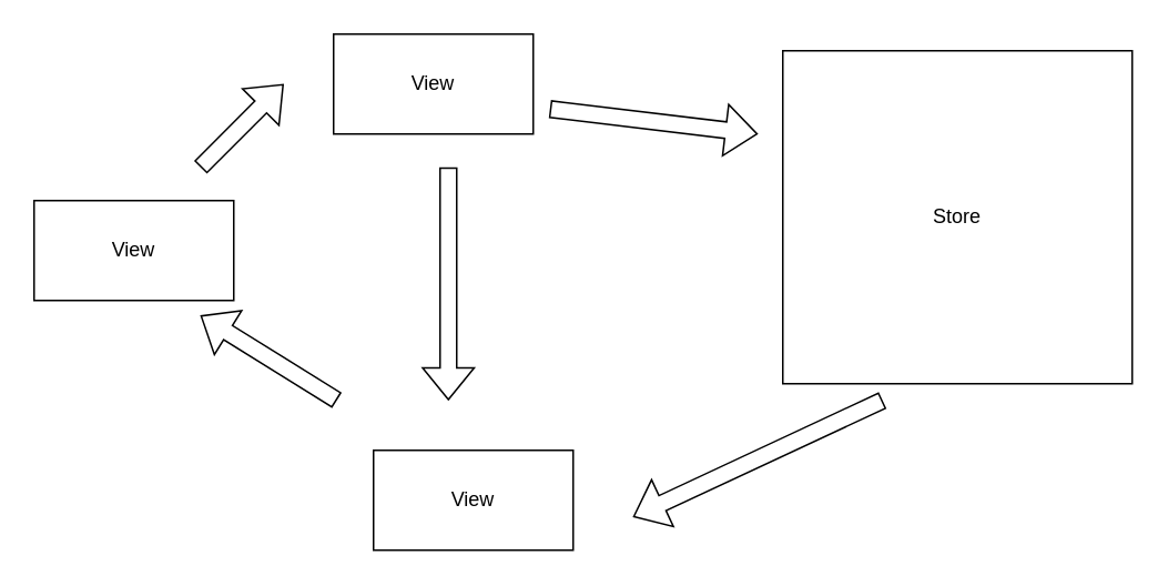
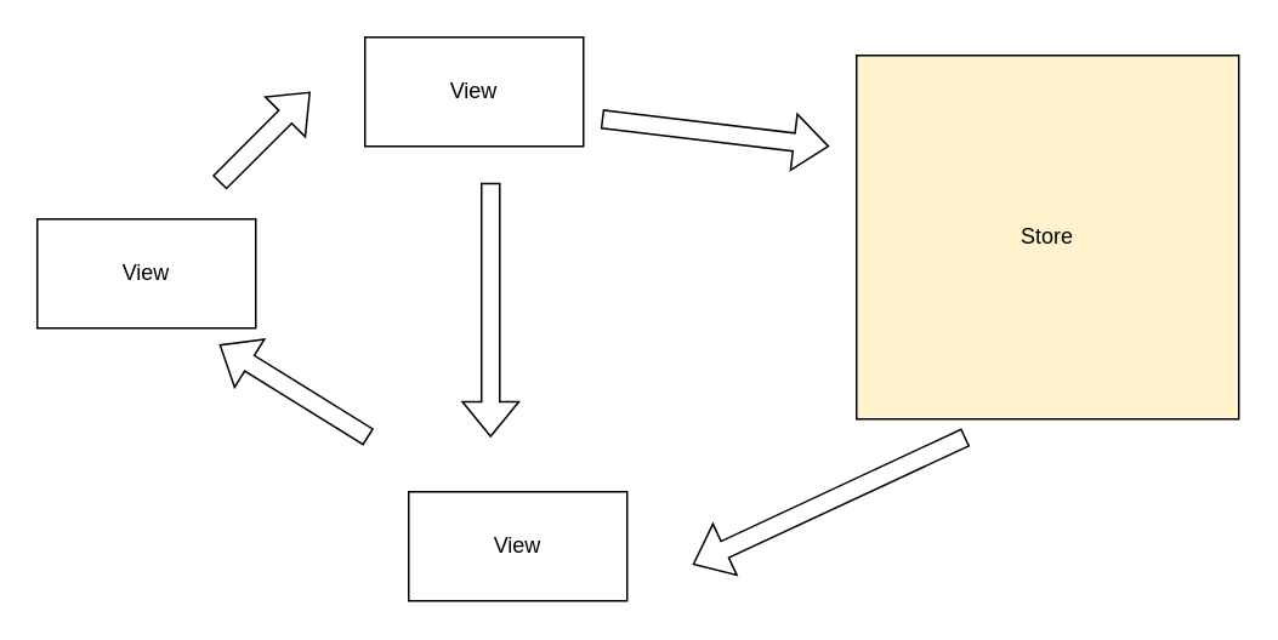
  <mxCell id="0" />
  <mxCell id="1" parent="0" />
  <mxCell id="2" value="View" style="rounded=0;whiteSpace=wrap;html=1;" vertex="1" parent="1"><mxGeometry x="224" y="270" width="120" height="60" as="geometry" /></mxCell>
  <mxCell id="3" value="" style="shape=flexArrow;endArrow=classic;html=1;rounded=0;" edge="1" parent="1"><mxGeometry width="50" height="50" relative="1" as="geometry"><mxPoint x="202" y="240" as="sourcePoint" /><mxPoint x="120" y="189" as="targetPoint" /></mxGeometry></mxCell>
  <mxCell id="4" value="View" style="rounded=0;whiteSpace=wrap;html=1;" vertex="1" parent="1"><mxGeometry x="20" y="120" width="120" height="60" as="geometry" /></mxCell>
  <mxCell id="5" value="" style="shape=flexArrow;endArrow=classic;html=1;rounded=0;" edge="1" parent="1"><mxGeometry width="50" height="50" relative="1" as="geometry"><mxPoint x="120" y="100" as="sourcePoint" /><mxPoint x="170" y="50" as="targetPoint" /></mxGeometry></mxCell>
  <mxCell id="6" value="View" style="rounded=0;whiteSpace=wrap;html=1;" vertex="1" parent="1"><mxGeometry x="200" y="20" width="120" height="60" as="geometry" /></mxCell>
- <mxCell id="7" value="Store" style="rounded=0;whiteSpace=wrap;html=1;" vertex="1" parent="1"><mxGeometry x="470" y="30" width="210" height="200" as="geometry" /></mxCell>
+ <mxCell id="7" value="Store" style="rounded=0;whiteSpace=wrap;html=1;fillColor=#fff2cc;" vertex="1" parent="1"><mxGeometry x="470" y="30" width="210" height="200" as="geometry" /></mxCell>
  <mxCell id="8" value="" style="shape=flexArrow;endArrow=classic;html=1;rounded=0;" edge="1" parent="1"><mxGeometry width="50" height="50" relative="1" as="geometry"><mxPoint x="530" y="240" as="sourcePoint" /><mxPoint x="380" y="310" as="targetPoint" /></mxGeometry></mxCell>
  <mxCell id="9" value="" style="shape=flexArrow;endArrow=classic;html=1;rounded=0;" edge="1" parent="1"><mxGeometry width="50" height="50" relative="1" as="geometry"><mxPoint x="330" y="65" as="sourcePoint" /><mxPoint x="455" y="80" as="targetPoint" /></mxGeometry></mxCell>
  <mxCell id="10" value="" style="shape=flexArrow;endArrow=classic;html=1;rounded=0;" edge="1" parent="1"><mxGeometry width="50" height="50" relative="1" as="geometry"><mxPoint x="269" y="100" as="sourcePoint" /><mxPoint x="269" y="240" as="targetPoint" /></mxGeometry></mxCell>
